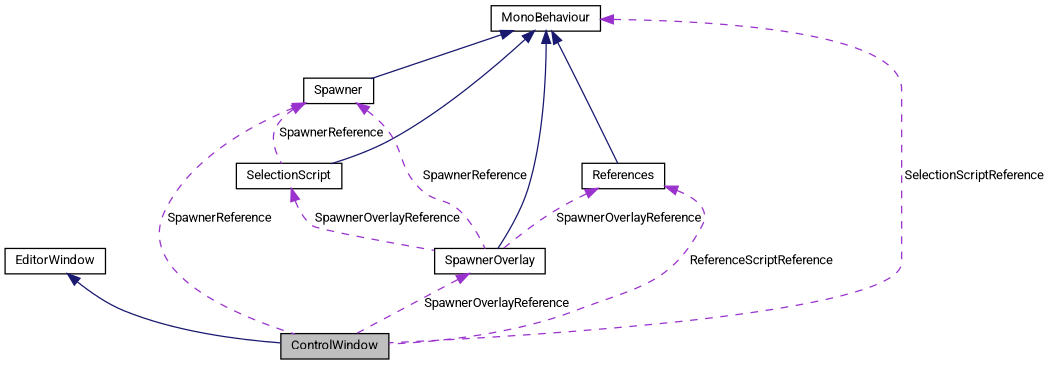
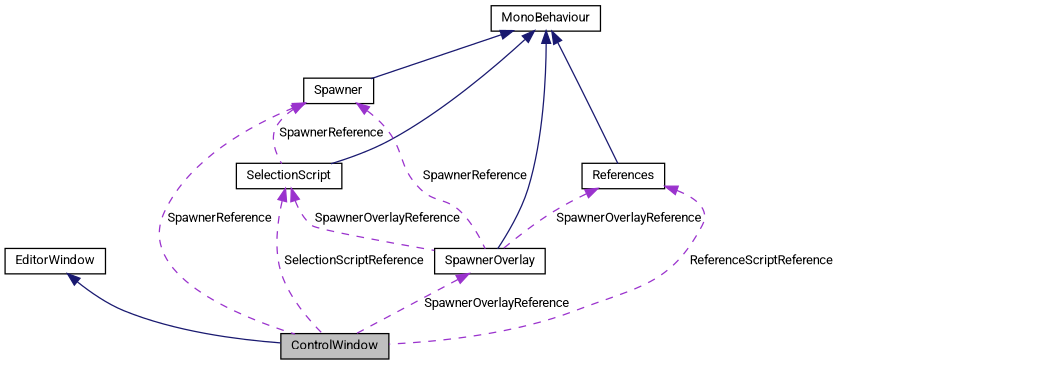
  digraph {
    fontname=Roboto
    node [color=black fillcolor=white fontname=Roboto fontsize=10 shape=record style=filled]
    edge [color=darkorchid3 dir=back fontname=Roboto fontsize=10 labelfontname=Helvetica labelfontsize=10 style=dashed]
    n1 [fillcolor=grey75 fontcolor=black height=0.2 label=ControlWindow width=0.4]
    n2 [height=0.2 label=EditorWindow width=0.4]
    n3 [height=0.2 label=SelectionScript width=0.4]
    n4 [height=0.2 label=SpawnerOverlay width=0.4]
    n5 [height=0.2 label=MonoBehaviour width=0.4]
    n6 [height=0.2 label=Spawner width=0.4]
    n7 [height=0.2 label=References width=0.4]
    n2 -> n1 [color=midnightblue style=solid]
-   n5 -> n1 [label=" SelectionScriptReference"]
+   n3 -> n1 [label=" SelectionScriptReference"]
    n3 -> n4 [label=" SpawnerOverlayReference"]
    n4 -> n1 [label=" SpawnerOverlayReference"]
    n5 -> n3 [color=midnightblue style=solid]
    n5 -> n4 [color=midnightblue style=solid]
    n5 -> n6 [color=midnightblue style=solid]
    n5 -> n7 [color=midnightblue style=solid]
    n6 -> n1 [label=" SpawnerReference"]
    n6 -> n3 [label=" SpawnerReference"]
    n6 -> n4 [label=" SpawnerReference"]
    n7 -> n1 [label=" ReferenceScriptReference"]
    n7 -> n4 [label=" SpawnerOverlayReference"]
  }
